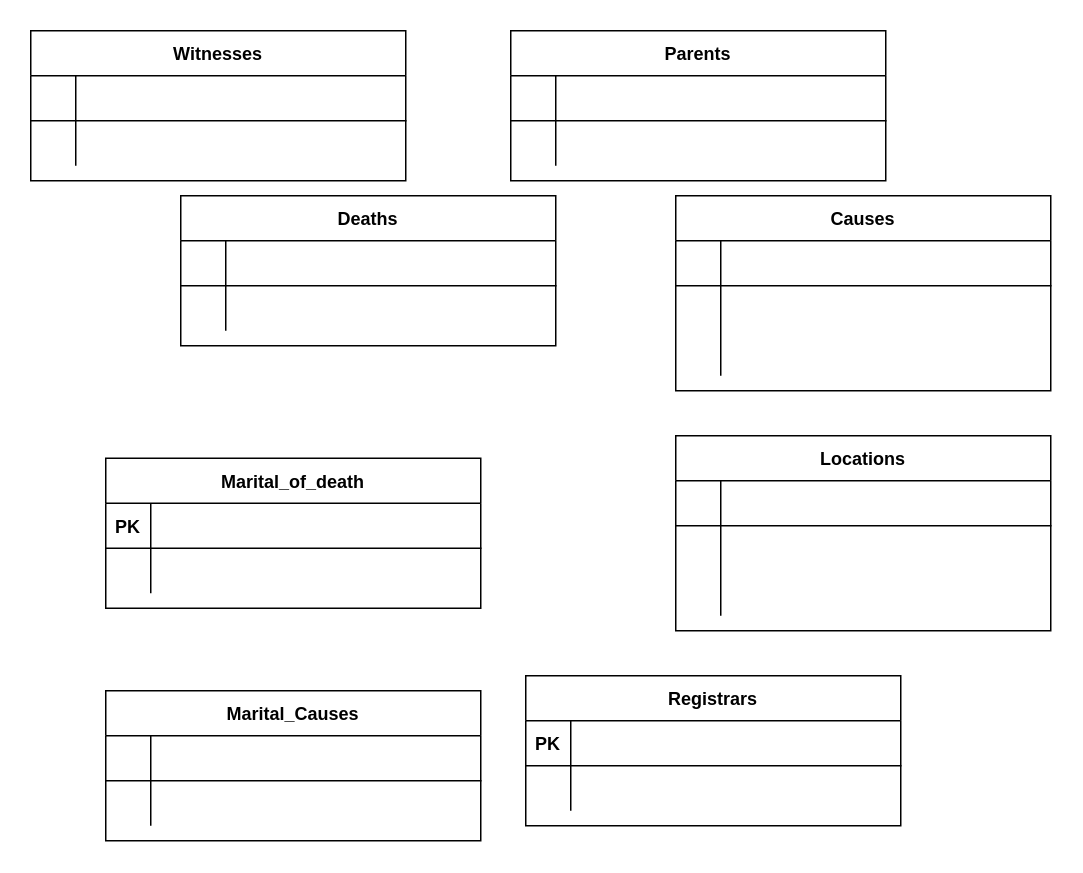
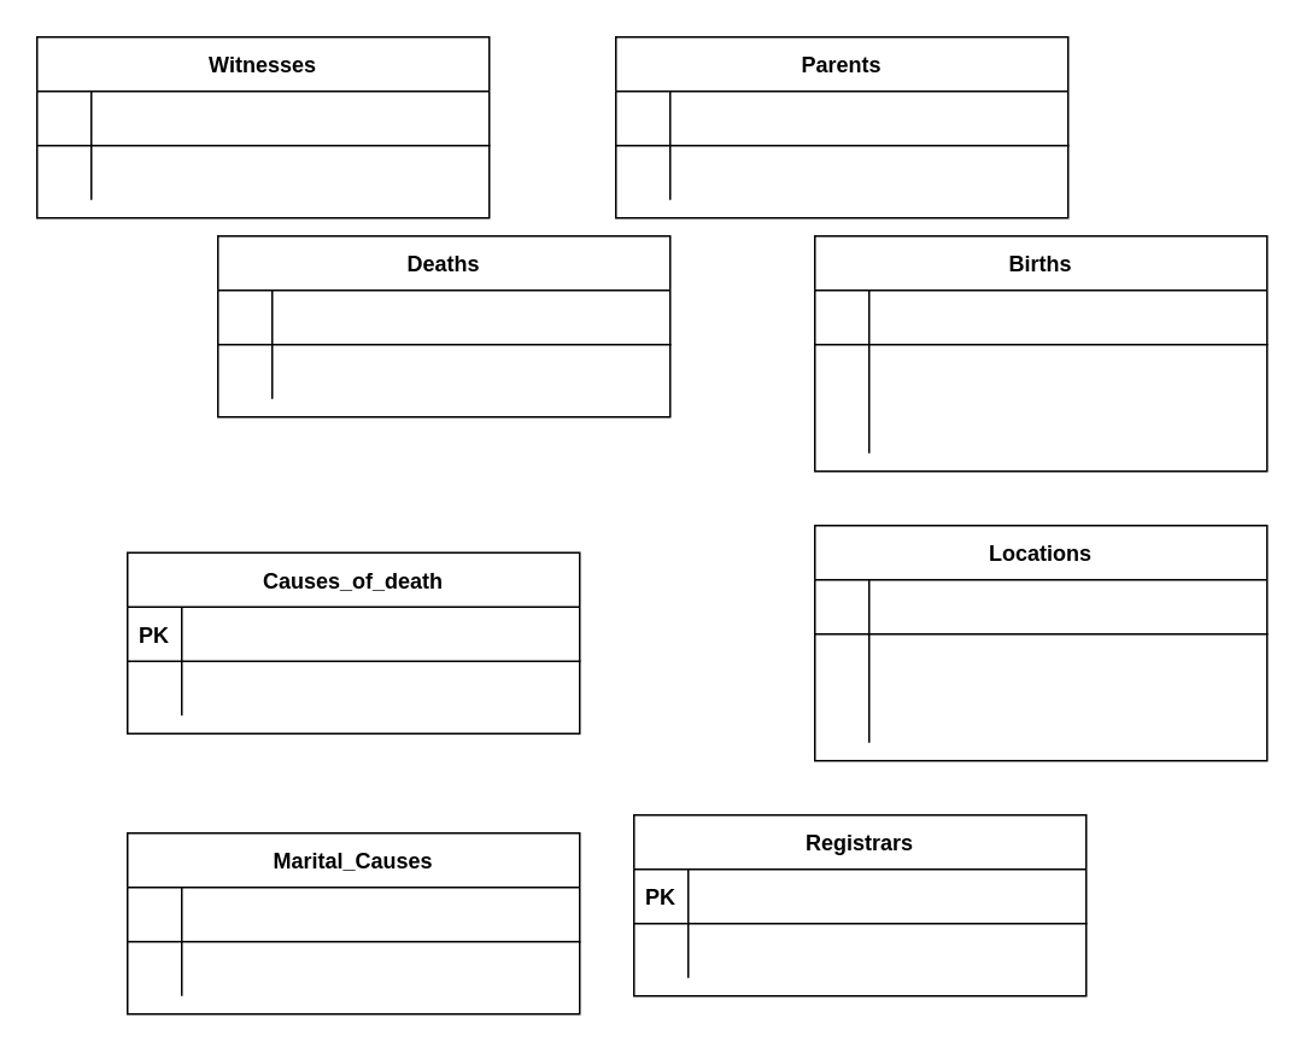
  <mxCell id="0" />
  <mxCell id="1" parent="0" />
- <mxCell id="2" value="Causes" style="shape=table;startSize=30;container=1;collapsible=1;childLayout=tableLayout;fixedRows=1;rowLines=0;fontStyle=1;align=center;resizeLast=1;" parent="1" vertex="1"><mxGeometry x="450" y="130" width="250" height="130" as="geometry" /></mxCell>
+ <mxCell id="2" value="Births" style="shape=table;startSize=30;container=1;collapsible=1;childLayout=tableLayout;fixedRows=1;rowLines=0;fontStyle=1;align=center;resizeLast=1;" parent="1" vertex="1"><mxGeometry x="450" y="130" width="250" height="130" as="geometry" /></mxCell>
  <mxCell id="3" value="" style="shape=partialRectangle;collapsible=0;dropTarget=0;pointerEvents=0;fillColor=none;points=[[0,0.5],[1,0.5]];portConstraint=eastwest;top=0;left=0;right=0;bottom=1;" parent="2" vertex="1"><mxGeometry y="30" width="250" height="30" as="geometry" /></mxCell>
  <mxCell id="4" value="" style="shape=partialRectangle;overflow=hidden;connectable=0;fillColor=none;top=0;left=0;bottom=0;right=0;fontStyle=1;" parent="3" vertex="1"><mxGeometry width="30" height="30" as="geometry"><mxRectangle width="30" height="30" as="alternateBounds" /></mxGeometry></mxCell>
  <mxCell id="5" value="" style="shape=partialRectangle;overflow=hidden;connectable=0;fillColor=none;top=0;left=0;bottom=0;right=0;align=left;spacingLeft=6;fontStyle=5;" parent="3" vertex="1"><mxGeometry x="30" width="220" height="30" as="geometry"><mxRectangle width="220" height="30" as="alternateBounds" /></mxGeometry></mxCell>
  <mxCell id="6" value="" style="shape=partialRectangle;collapsible=0;dropTarget=0;pointerEvents=0;fillColor=none;points=[[0,0.5],[1,0.5]];portConstraint=eastwest;top=0;left=0;right=0;bottom=0;" parent="2" vertex="1"><mxGeometry y="60" width="250" height="30" as="geometry" /></mxCell>
  <mxCell id="7" value="" style="shape=partialRectangle;overflow=hidden;connectable=0;fillColor=none;top=0;left=0;bottom=0;right=0;" parent="6" vertex="1"><mxGeometry width="30" height="30" as="geometry"><mxRectangle width="30" height="30" as="alternateBounds" /></mxGeometry></mxCell>
  <mxCell id="8" value="" style="shape=partialRectangle;overflow=hidden;connectable=0;fillColor=none;top=0;left=0;bottom=0;right=0;align=left;spacingLeft=6;" parent="6" vertex="1"><mxGeometry x="30" width="220" height="30" as="geometry"><mxRectangle width="220" height="30" as="alternateBounds" /></mxGeometry></mxCell>
  <mxCell id="9" value="" style="shape=partialRectangle;collapsible=0;dropTarget=0;pointerEvents=0;fillColor=none;points=[[0,0.5],[1,0.5]];portConstraint=eastwest;top=0;left=0;right=0;bottom=0;" parent="2" vertex="1"><mxGeometry y="90" width="250" height="30" as="geometry" /></mxCell>
  <mxCell id="10" value="" style="shape=partialRectangle;overflow=hidden;connectable=0;fillColor=none;top=0;left=0;bottom=0;right=0;" parent="9" vertex="1"><mxGeometry width="30" height="30" as="geometry"><mxRectangle width="30" height="30" as="alternateBounds" /></mxGeometry></mxCell>
  <mxCell id="11" value="" style="shape=partialRectangle;overflow=hidden;connectable=0;fillColor=none;top=0;left=0;bottom=0;right=0;align=left;spacingLeft=6;" parent="9" vertex="1"><mxGeometry x="30" width="220" height="30" as="geometry"><mxRectangle width="220" height="30" as="alternateBounds" /></mxGeometry></mxCell>
  <mxCell id="12" value="Locations" style="shape=table;startSize=30;container=1;collapsible=1;childLayout=tableLayout;fixedRows=1;rowLines=0;fontStyle=1;align=center;resizeLast=1;" parent="1" vertex="1"><mxGeometry x="450" y="290" width="250" height="130" as="geometry" /></mxCell>
  <mxCell id="13" value="" style="shape=partialRectangle;collapsible=0;dropTarget=0;pointerEvents=0;fillColor=none;points=[[0,0.5],[1,0.5]];portConstraint=eastwest;top=0;left=0;right=0;bottom=1;" parent="12" vertex="1"><mxGeometry y="30" width="250" height="30" as="geometry" /></mxCell>
  <mxCell id="14" value="" style="shape=partialRectangle;overflow=hidden;connectable=0;fillColor=none;top=0;left=0;bottom=0;right=0;fontStyle=1;" parent="13" vertex="1"><mxGeometry width="30" height="30" as="geometry"><mxRectangle width="30" height="30" as="alternateBounds" /></mxGeometry></mxCell>
  <mxCell id="15" value="" style="shape=partialRectangle;overflow=hidden;connectable=0;fillColor=none;top=0;left=0;bottom=0;right=0;align=left;spacingLeft=6;fontStyle=5;" parent="13" vertex="1"><mxGeometry x="30" width="220" height="30" as="geometry"><mxRectangle width="220" height="30" as="alternateBounds" /></mxGeometry></mxCell>
  <mxCell id="16" value="" style="shape=partialRectangle;collapsible=0;dropTarget=0;pointerEvents=0;fillColor=none;points=[[0,0.5],[1,0.5]];portConstraint=eastwest;top=0;left=0;right=0;bottom=0;" parent="12" vertex="1"><mxGeometry y="60" width="250" height="30" as="geometry" /></mxCell>
  <mxCell id="17" value="" style="shape=partialRectangle;overflow=hidden;connectable=0;fillColor=none;top=0;left=0;bottom=0;right=0;" parent="16" vertex="1"><mxGeometry width="30" height="30" as="geometry"><mxRectangle width="30" height="30" as="alternateBounds" /></mxGeometry></mxCell>
  <mxCell id="18" value="" style="shape=partialRectangle;overflow=hidden;connectable=0;fillColor=none;top=0;left=0;bottom=0;right=0;align=left;spacingLeft=6;" parent="16" vertex="1"><mxGeometry x="30" width="220" height="30" as="geometry"><mxRectangle width="220" height="30" as="alternateBounds" /></mxGeometry></mxCell>
  <mxCell id="19" value="" style="shape=partialRectangle;collapsible=0;dropTarget=0;pointerEvents=0;fillColor=none;points=[[0,0.5],[1,0.5]];portConstraint=eastwest;top=0;left=0;right=0;bottom=0;" parent="12" vertex="1"><mxGeometry y="90" width="250" height="30" as="geometry" /></mxCell>
  <mxCell id="20" value="" style="shape=partialRectangle;overflow=hidden;connectable=0;fillColor=none;top=0;left=0;bottom=0;right=0;" parent="19" vertex="1"><mxGeometry width="30" height="30" as="geometry"><mxRectangle width="30" height="30" as="alternateBounds" /></mxGeometry></mxCell>
  <mxCell id="21" value="" style="shape=partialRectangle;overflow=hidden;connectable=0;fillColor=none;top=0;left=0;bottom=0;right=0;align=left;spacingLeft=6;" parent="19" vertex="1"><mxGeometry x="30" width="220" height="30" as="geometry"><mxRectangle width="220" height="30" as="alternateBounds" /></mxGeometry></mxCell>
  <mxCell id="22" value="Deaths" style="shape=table;startSize=30;container=1;collapsible=1;childLayout=tableLayout;fixedRows=1;rowLines=0;fontStyle=1;align=center;resizeLast=1;" parent="1" vertex="1"><mxGeometry x="120" y="130" width="250" height="100" as="geometry" /></mxCell>
  <mxCell id="23" value="" style="shape=partialRectangle;collapsible=0;dropTarget=0;pointerEvents=0;fillColor=none;points=[[0,0.5],[1,0.5]];portConstraint=eastwest;top=0;left=0;right=0;bottom=1;" parent="22" vertex="1"><mxGeometry y="30" width="250" height="30" as="geometry" /></mxCell>
  <mxCell id="24" value="" style="shape=partialRectangle;overflow=hidden;connectable=0;fillColor=none;top=0;left=0;bottom=0;right=0;fontStyle=1;" parent="23" vertex="1"><mxGeometry width="30" height="30" as="geometry"><mxRectangle width="30" height="30" as="alternateBounds" /></mxGeometry></mxCell>
  <mxCell id="25" value="" style="shape=partialRectangle;overflow=hidden;connectable=0;fillColor=none;top=0;left=0;bottom=0;right=0;align=left;spacingLeft=6;fontStyle=5;" parent="23" vertex="1"><mxGeometry x="30" width="220" height="30" as="geometry"><mxRectangle width="220" height="30" as="alternateBounds" /></mxGeometry></mxCell>
  <mxCell id="26" value="" style="shape=partialRectangle;collapsible=0;dropTarget=0;pointerEvents=0;fillColor=none;points=[[0,0.5],[1,0.5]];portConstraint=eastwest;top=0;left=0;right=0;bottom=0;" parent="22" vertex="1"><mxGeometry y="60" width="250" height="30" as="geometry" /></mxCell>
  <mxCell id="27" value="" style="shape=partialRectangle;overflow=hidden;connectable=0;fillColor=none;top=0;left=0;bottom=0;right=0;" parent="26" vertex="1"><mxGeometry width="30" height="30" as="geometry"><mxRectangle width="30" height="30" as="alternateBounds" /></mxGeometry></mxCell>
  <mxCell id="28" value="" style="shape=partialRectangle;overflow=hidden;connectable=0;fillColor=none;top=0;left=0;bottom=0;right=0;align=left;spacingLeft=6;" parent="26" vertex="1"><mxGeometry x="30" width="220" height="30" as="geometry"><mxRectangle width="220" height="30" as="alternateBounds" /></mxGeometry></mxCell>
  <mxCell id="29" value="Parents" style="shape=table;startSize=30;container=1;collapsible=1;childLayout=tableLayout;fixedRows=1;rowLines=0;fontStyle=1;align=center;resizeLast=1;" vertex="1" parent="1"><mxGeometry x="340" y="20" width="250" height="100" as="geometry" /></mxCell>
  <mxCell id="30" value="" style="shape=partialRectangle;collapsible=0;dropTarget=0;pointerEvents=0;fillColor=none;points=[[0,0.5],[1,0.5]];portConstraint=eastwest;top=0;left=0;right=0;bottom=1;" vertex="1" parent="29"><mxGeometry y="30" width="250" height="30" as="geometry" /></mxCell>
  <mxCell id="31" value="" style="shape=partialRectangle;overflow=hidden;connectable=0;fillColor=none;top=0;left=0;bottom=0;right=0;fontStyle=1;" vertex="1" parent="30"><mxGeometry width="30" height="30" as="geometry"><mxRectangle width="30" height="30" as="alternateBounds" /></mxGeometry></mxCell>
  <mxCell id="32" value="" style="shape=partialRectangle;overflow=hidden;connectable=0;fillColor=none;top=0;left=0;bottom=0;right=0;align=left;spacingLeft=6;fontStyle=5;" vertex="1" parent="30"><mxGeometry x="30" width="220" height="30" as="geometry"><mxRectangle width="220" height="30" as="alternateBounds" /></mxGeometry></mxCell>
  <mxCell id="33" value="" style="shape=partialRectangle;collapsible=0;dropTarget=0;pointerEvents=0;fillColor=none;points=[[0,0.5],[1,0.5]];portConstraint=eastwest;top=0;left=0;right=0;bottom=0;" vertex="1" parent="29"><mxGeometry y="60" width="250" height="30" as="geometry" /></mxCell>
  <mxCell id="34" value="" style="shape=partialRectangle;overflow=hidden;connectable=0;fillColor=none;top=0;left=0;bottom=0;right=0;" vertex="1" parent="33"><mxGeometry width="30" height="30" as="geometry"><mxRectangle width="30" height="30" as="alternateBounds" /></mxGeometry></mxCell>
  <mxCell id="35" value="" style="shape=partialRectangle;overflow=hidden;connectable=0;fillColor=none;top=0;left=0;bottom=0;right=0;align=left;spacingLeft=6;" vertex="1" parent="33"><mxGeometry x="30" width="220" height="30" as="geometry"><mxRectangle width="220" height="30" as="alternateBounds" /></mxGeometry></mxCell>
  <mxCell id="36" value="Registrars" style="shape=table;startSize=30;container=1;collapsible=1;childLayout=tableLayout;fixedRows=1;rowLines=0;fontStyle=1;align=center;resizeLast=1;" vertex="1" parent="1"><mxGeometry x="350" y="450" width="250" height="100" as="geometry" /></mxCell>
  <mxCell id="37" value="" style="shape=partialRectangle;collapsible=0;dropTarget=0;pointerEvents=0;fillColor=none;points=[[0,0.5],[1,0.5]];portConstraint=eastwest;top=0;left=0;right=0;bottom=1;" vertex="1" parent="36"><mxGeometry y="30" width="250" height="30" as="geometry" /></mxCell>
  <mxCell id="38" value="PK" style="shape=partialRectangle;overflow=hidden;connectable=0;fillColor=none;top=0;left=0;bottom=0;right=0;fontStyle=1;" vertex="1" parent="37"><mxGeometry width="30" height="30" as="geometry"><mxRectangle width="30" height="30" as="alternateBounds" /></mxGeometry></mxCell>
  <mxCell id="39" value="" style="shape=partialRectangle;overflow=hidden;connectable=0;fillColor=none;top=0;left=0;bottom=0;right=0;align=left;spacingLeft=6;fontStyle=5;" vertex="1" parent="37"><mxGeometry x="30" width="220" height="30" as="geometry"><mxRectangle width="220" height="30" as="alternateBounds" /></mxGeometry></mxCell>
  <mxCell id="40" value="" style="shape=partialRectangle;collapsible=0;dropTarget=0;pointerEvents=0;fillColor=none;points=[[0,0.5],[1,0.5]];portConstraint=eastwest;top=0;left=0;right=0;bottom=0;" vertex="1" parent="36"><mxGeometry y="60" width="250" height="30" as="geometry" /></mxCell>
  <mxCell id="41" value="" style="shape=partialRectangle;overflow=hidden;connectable=0;fillColor=none;top=0;left=0;bottom=0;right=0;" vertex="1" parent="40"><mxGeometry width="30" height="30" as="geometry"><mxRectangle width="30" height="30" as="alternateBounds" /></mxGeometry></mxCell>
  <mxCell id="42" value="" style="shape=partialRectangle;overflow=hidden;connectable=0;fillColor=none;top=0;left=0;bottom=0;right=0;align=left;spacingLeft=6;" vertex="1" parent="40"><mxGeometry x="30" width="220" height="30" as="geometry"><mxRectangle width="220" height="30" as="alternateBounds" /></mxGeometry></mxCell>
  <mxCell id="43" value="Witnesses" style="shape=table;startSize=30;container=1;collapsible=1;childLayout=tableLayout;fixedRows=1;rowLines=0;fontStyle=1;align=center;resizeLast=1;" vertex="1" parent="1"><mxGeometry x="20" y="20" width="250" height="100" as="geometry" /></mxCell>
  <mxCell id="44" value="" style="shape=partialRectangle;collapsible=0;dropTarget=0;pointerEvents=0;fillColor=none;points=[[0,0.5],[1,0.5]];portConstraint=eastwest;top=0;left=0;right=0;bottom=1;" vertex="1" parent="43"><mxGeometry y="30" width="250" height="30" as="geometry" /></mxCell>
  <mxCell id="45" value="" style="shape=partialRectangle;overflow=hidden;connectable=0;fillColor=none;top=0;left=0;bottom=0;right=0;fontStyle=1;" vertex="1" parent="44"><mxGeometry width="30" height="30" as="geometry"><mxRectangle width="30" height="30" as="alternateBounds" /></mxGeometry></mxCell>
  <mxCell id="46" value="" style="shape=partialRectangle;overflow=hidden;connectable=0;fillColor=none;top=0;left=0;bottom=0;right=0;align=left;spacingLeft=6;fontStyle=5;" vertex="1" parent="44"><mxGeometry x="30" width="220" height="30" as="geometry"><mxRectangle width="220" height="30" as="alternateBounds" /></mxGeometry></mxCell>
  <mxCell id="47" value="" style="shape=partialRectangle;collapsible=0;dropTarget=0;pointerEvents=0;fillColor=none;points=[[0,0.5],[1,0.5]];portConstraint=eastwest;top=0;left=0;right=0;bottom=0;" vertex="1" parent="43"><mxGeometry y="60" width="250" height="30" as="geometry" /></mxCell>
  <mxCell id="48" value="" style="shape=partialRectangle;overflow=hidden;connectable=0;fillColor=none;top=0;left=0;bottom=0;right=0;" vertex="1" parent="47"><mxGeometry width="30" height="30" as="geometry"><mxRectangle width="30" height="30" as="alternateBounds" /></mxGeometry></mxCell>
  <mxCell id="49" value="" style="shape=partialRectangle;overflow=hidden;connectable=0;fillColor=none;top=0;left=0;bottom=0;right=0;align=left;spacingLeft=6;" vertex="1" parent="47"><mxGeometry x="30" width="220" height="30" as="geometry"><mxRectangle width="220" height="30" as="alternateBounds" /></mxGeometry></mxCell>
- <mxCell id="50" value="Marital_of_death" style="shape=table;startSize=30;container=1;collapsible=1;childLayout=tableLayout;fixedRows=1;rowLines=0;fontStyle=1;align=center;resizeLast=1;" vertex="1" parent="1"><mxGeometry x="70" y="305" width="250" height="100" as="geometry" /></mxCell>
+ <mxCell id="50" value="Causes_of_death" style="shape=table;startSize=30;container=1;collapsible=1;childLayout=tableLayout;fixedRows=1;rowLines=0;fontStyle=1;align=center;resizeLast=1;" vertex="1" parent="1"><mxGeometry x="70" y="305" width="250" height="100" as="geometry" /></mxCell>
  <mxCell id="51" value="" style="shape=partialRectangle;collapsible=0;dropTarget=0;pointerEvents=0;fillColor=none;points=[[0,0.5],[1,0.5]];portConstraint=eastwest;top=0;left=0;right=0;bottom=1;" vertex="1" parent="50"><mxGeometry y="30" width="250" height="30" as="geometry" /></mxCell>
  <mxCell id="52" value="PK" style="shape=partialRectangle;overflow=hidden;connectable=0;fillColor=none;top=0;left=0;bottom=0;right=0;fontStyle=1;" vertex="1" parent="51"><mxGeometry width="30" height="30" as="geometry"><mxRectangle width="30" height="30" as="alternateBounds" /></mxGeometry></mxCell>
  <mxCell id="53" value="" style="shape=partialRectangle;overflow=hidden;connectable=0;fillColor=none;top=0;left=0;bottom=0;right=0;align=left;spacingLeft=6;fontStyle=5;" vertex="1" parent="51"><mxGeometry x="30" width="220" height="30" as="geometry"><mxRectangle width="220" height="30" as="alternateBounds" /></mxGeometry></mxCell>
  <mxCell id="54" value="" style="shape=partialRectangle;collapsible=0;dropTarget=0;pointerEvents=0;fillColor=none;points=[[0,0.5],[1,0.5]];portConstraint=eastwest;top=0;left=0;right=0;bottom=0;" vertex="1" parent="50"><mxGeometry y="60" width="250" height="30" as="geometry" /></mxCell>
  <mxCell id="55" value="" style="shape=partialRectangle;overflow=hidden;connectable=0;fillColor=none;top=0;left=0;bottom=0;right=0;" vertex="1" parent="54"><mxGeometry width="30" height="30" as="geometry"><mxRectangle width="30" height="30" as="alternateBounds" /></mxGeometry></mxCell>
  <mxCell id="56" value="" style="shape=partialRectangle;overflow=hidden;connectable=0;fillColor=none;top=0;left=0;bottom=0;right=0;align=left;spacingLeft=6;" vertex="1" parent="54"><mxGeometry x="30" width="220" height="30" as="geometry"><mxRectangle width="220" height="30" as="alternateBounds" /></mxGeometry></mxCell>
  <mxCell id="57" value="Marital_Causes" style="shape=table;startSize=30;container=1;collapsible=1;childLayout=tableLayout;fixedRows=1;rowLines=0;fontStyle=1;align=center;resizeLast=1;" vertex="1" parent="1"><mxGeometry x="70" y="460" width="250" height="100" as="geometry" /></mxCell>
  <mxCell id="58" value="" style="shape=partialRectangle;collapsible=0;dropTarget=0;pointerEvents=0;fillColor=none;points=[[0,0.5],[1,0.5]];portConstraint=eastwest;top=0;left=0;right=0;bottom=1;" vertex="1" parent="57"><mxGeometry y="30" width="250" height="30" as="geometry" /></mxCell>
  <mxCell id="59" value="" style="shape=partialRectangle;overflow=hidden;connectable=0;fillColor=none;top=0;left=0;bottom=0;right=0;fontStyle=1;" vertex="1" parent="58"><mxGeometry width="30" height="30" as="geometry"><mxRectangle width="30" height="30" as="alternateBounds" /></mxGeometry></mxCell>
  <mxCell id="60" value="" style="shape=partialRectangle;overflow=hidden;connectable=0;fillColor=none;top=0;left=0;bottom=0;right=0;align=left;spacingLeft=6;fontStyle=5;" vertex="1" parent="58"><mxGeometry x="30" width="220" height="30" as="geometry"><mxRectangle width="220" height="30" as="alternateBounds" /></mxGeometry></mxCell>
  <mxCell id="61" value="" style="shape=partialRectangle;collapsible=0;dropTarget=0;pointerEvents=0;fillColor=none;points=[[0,0.5],[1,0.5]];portConstraint=eastwest;top=0;left=0;right=0;bottom=0;" vertex="1" parent="57"><mxGeometry y="60" width="250" height="30" as="geometry" /></mxCell>
  <mxCell id="62" value="" style="shape=partialRectangle;overflow=hidden;connectable=0;fillColor=none;top=0;left=0;bottom=0;right=0;" vertex="1" parent="61"><mxGeometry width="30" height="30" as="geometry"><mxRectangle width="30" height="30" as="alternateBounds" /></mxGeometry></mxCell>
  <mxCell id="63" value="" style="shape=partialRectangle;overflow=hidden;connectable=0;fillColor=none;top=0;left=0;bottom=0;right=0;align=left;spacingLeft=6;" vertex="1" parent="61"><mxGeometry x="30" width="220" height="30" as="geometry"><mxRectangle width="220" height="30" as="alternateBounds" /></mxGeometry></mxCell>
